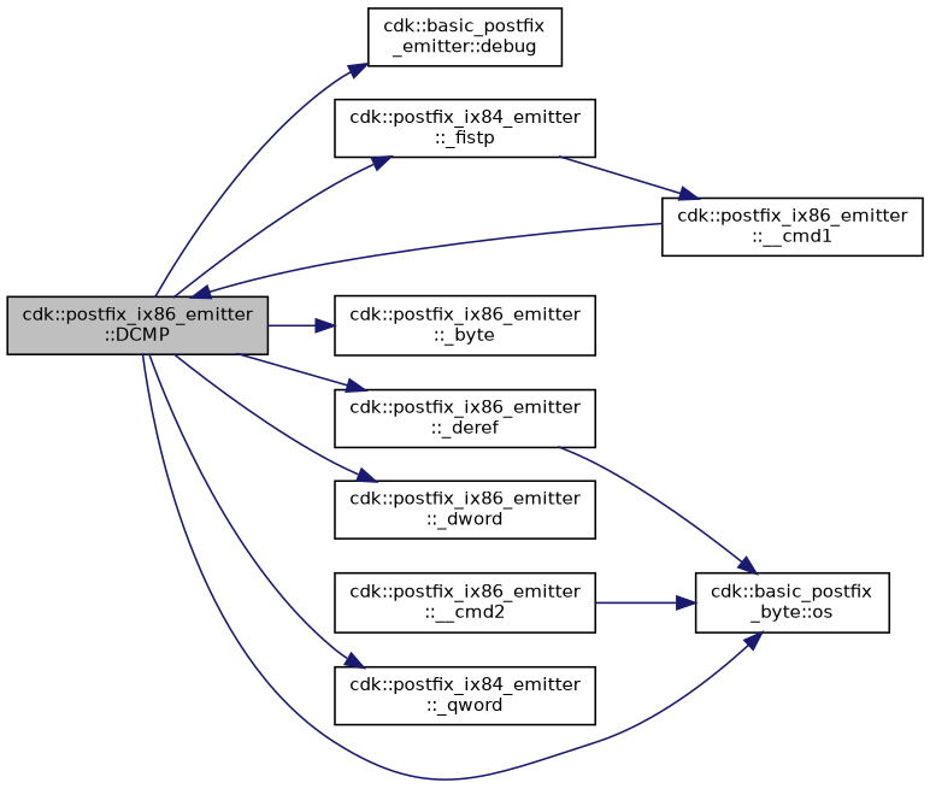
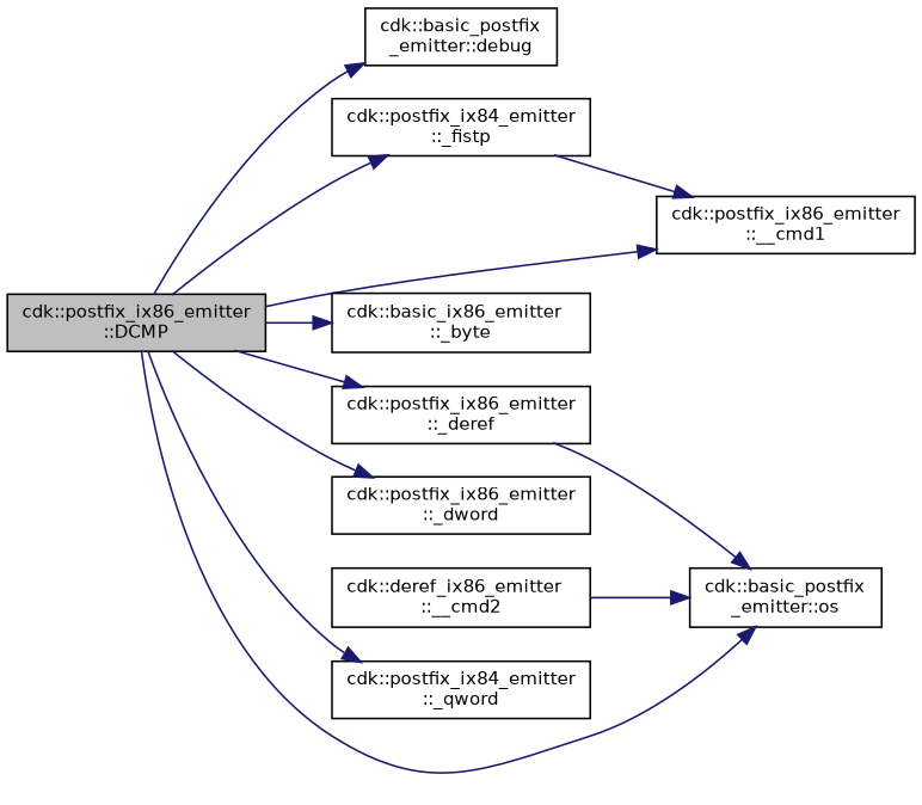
  digraph {
    rankdir=LR
    node [color=black fillcolor=white fontname=Helvetica fontsize=10 shape=record style=filled]
    edge [color=midnightblue fontname=Helvetica fontsize=10 labelfontname=Helvetica labelfontsize=10 style=solid]
    n1 [fillcolor=grey75 fontcolor=black height=0.2 label="cdk::postfix_ix86_emitter\l::DCMP" width=0.4]
    n2 [height=0.2 label="cdk::postfix_ix86_emitter\l::__cmd1" width=0.4]
-   n3 [height=0.2 label="cdk::basic_postfix\l_byte::os" width=0.4]
-   n4 [height=0.2 label="cdk::postfix_ix86_emitter\l::_byte" width=0.4]
+   n3 [height=0.2 label="cdk::basic_postfix\l_emitter::os" width=0.4]
+   n4 [height=0.2 label="cdk::basic_ix86_emitter\l::_byte" width=0.4]
    n5 [height=0.2 label="cdk::postfix_ix86_emitter\l::_deref" width=0.4]
    n6 [height=0.2 label="cdk::postfix_ix86_emitter\l::_dword" width=0.4]
    n7 [height=0.2 label="cdk::postfix_ix84_emitter\l::_fistp" width=0.4]
    n8 [height=0.2 label="cdk::postfix_ix84_emitter\l::_qword" width=0.4]
    n9 [height=0.2 label="cdk::basic_postfix\l_emitter::debug" width=0.4]
-   n10 [height=0.2 label="cdk::postfix_ix86_emitter\l::__cmd2" width=0.4]
-   n2 -> n1
+   n10 [height=0.2 label="cdk::deref_ix86_emitter\l::__cmd2" width=0.4]
+   n1 -> n2
    n1 -> n3
    n1 -> n4
    n1 -> n5
    n1 -> n6
    n1 -> n7
    n1 -> n8
    n1 -> n9
    n5 -> n3
    n7 -> n2
    n10 -> n3
  }
